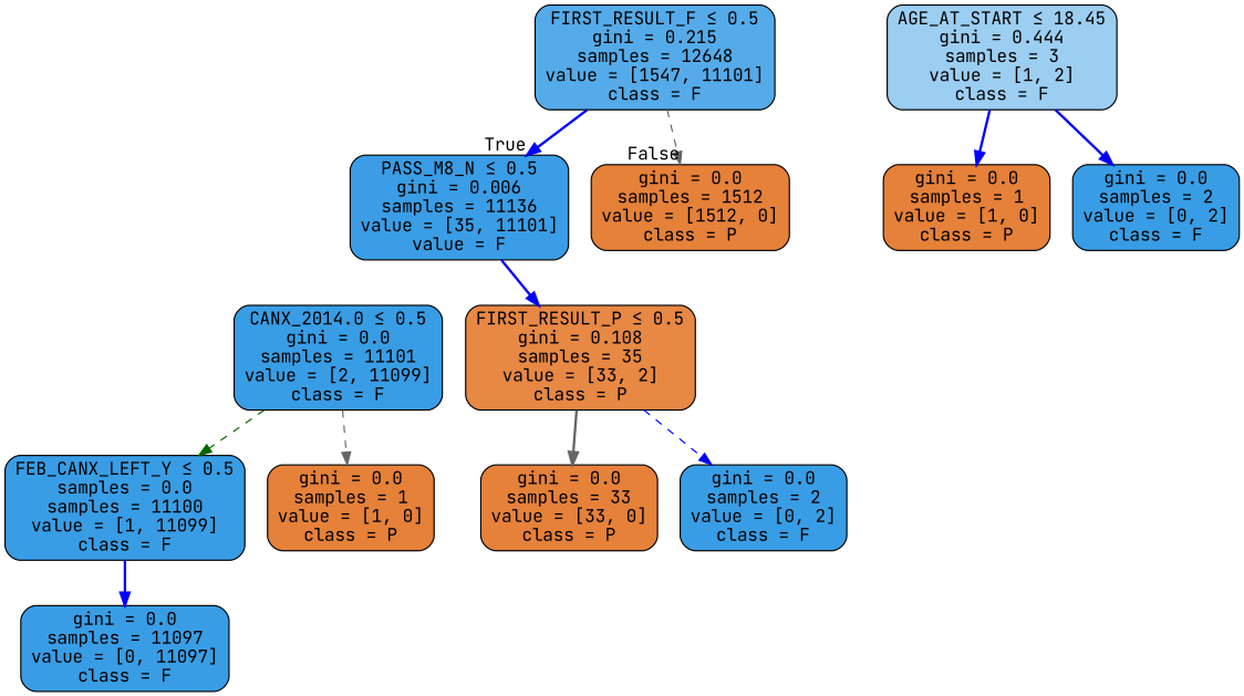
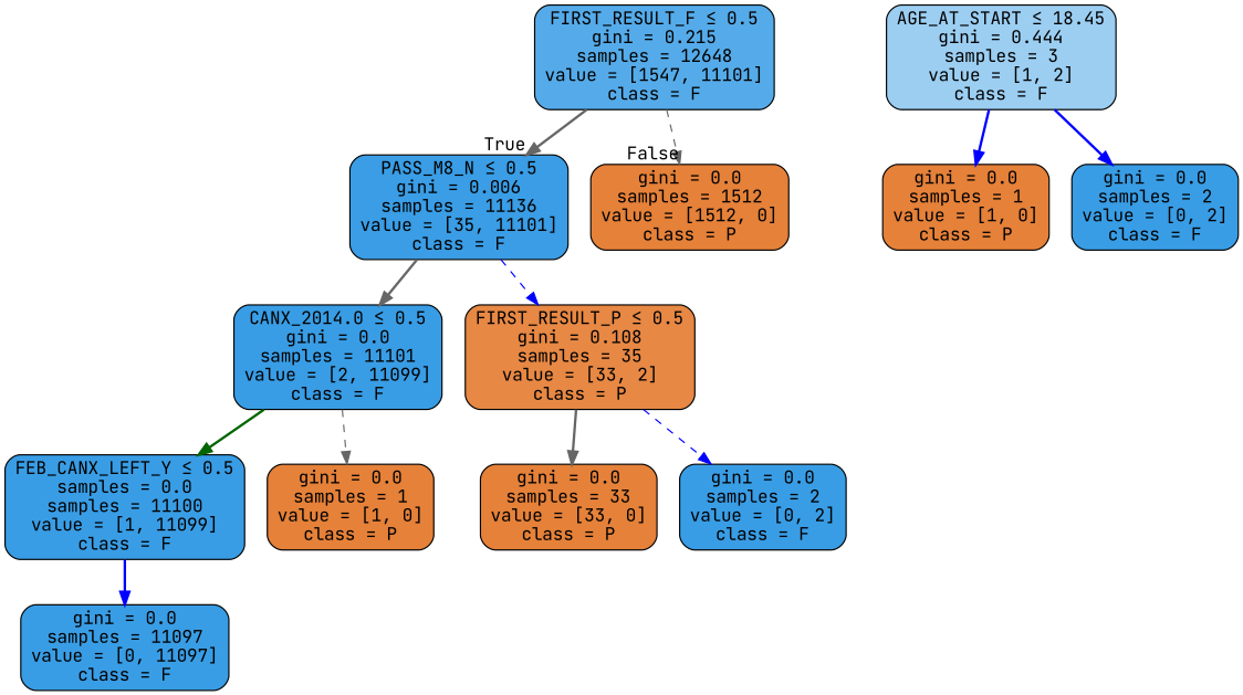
  digraph {
    fontname="JetBrains Mono"
    node [color=black fillcolor="#399de5ff" fontname="JetBrains Mono" shape=box style="filled, rounded"]
    edge [color=gray40 fontname="JetBrains Mono" style=bold]
    n1 [fillcolor="#399de5db" label=<FIRST_RESULT_F &le; 0.5<br/>gini = 0.215<br/>samples = 12648<br/>value = [1547, 11101]<br/>class = F>]
-   n2 [fillcolor="#399de5fe" label=<PASS_M8_N &le; 0.5<br/>gini = 0.006<br/>samples = 11136<br/>value = [35, 11101]<br/>value = F>]
+   n2 [fillcolor="#399de5fe" label=<PASS_M8_N &le; 0.5<br/>gini = 0.006<br/>samples = 11136<br/>value = [35, 11101]<br/>class = F>]
    n3 [fillcolor="#e58139ff" label=<gini = 0.0<br/>samples = 1512<br/>value = [1512, 0]<br/>class = P>]
    n4 [label=<CANX_2014.0 &le; 0.5<br/>gini = 0.0<br/>samples = 11101<br/>value = [2, 11099]<br/>class = F>]
    n5 [fillcolor="#e58139f0" label=<FIRST_RESULT_P &le; 0.5<br/>gini = 0.108<br/>samples = 35<br/>value = [33, 2]<br/>class = P>]
    n6 [label=<FEB_CANX_LEFT_Y &le; 0.5<br/>samples = 0.0<br/>samples = 11100<br/>value = [1, 11099]<br/>class = F>]
    n7 [fillcolor="#e58139ff" label=<gini = 0.0<br/>samples = 1<br/>value = [1, 0]<br/>class = P>]
    n8 [fillcolor="#e58139ff" label=<gini = 0.0<br/>samples = 33<br/>value = [33, 0]<br/>class = P>]
    n9 [label=<gini = 0.0<br/>samples = 2<br/>value = [0, 2]<br/>class = F>]
    n10 [label=<gini = 0.0<br/>samples = 11097<br/>value = [0, 11097]<br/>class = F>]
    n11 [fillcolor="#399de57f" label=<AGE_AT_START &le; 18.45<br/>gini = 0.444<br/>samples = 3<br/>value = [1, 2]<br/>class = F>]
    n12 [fillcolor="#e58139ff" label=<gini = 0.0<br/>samples = 1<br/>value = [1, 0]<br/>class = P>]
    n13 [label=<gini = 0.0<br/>samples = 2<br/>value = [0, 2]<br/>class = F>]
-   n1 -> n2 [color=blue headlabel=True labelangle=45 labeldistance=2.5]
+   n1 -> n2 [headlabel=True labelangle=45 labeldistance=2.5]
    n1 -> n3 [headlabel=False labelangle=-45 labeldistance=2.5 style=dashed]
-   n2 -> n5 [color=blue]
-   n4 -> n6 [color=darkgreen style=dashed]
+   n2 -> n4
+   n2 -> n5 [color=blue style=dashed]
+   n4 -> n6 [color=darkgreen]
    n4 -> n7 [style=dashed]
    n5 -> n8
    n5 -> n9 [color=blue style=dashed]
    n6 -> n10 [color=blue]
    n11 -> n12 [color=blue]
    n11 -> n13 [color=blue]
  }
